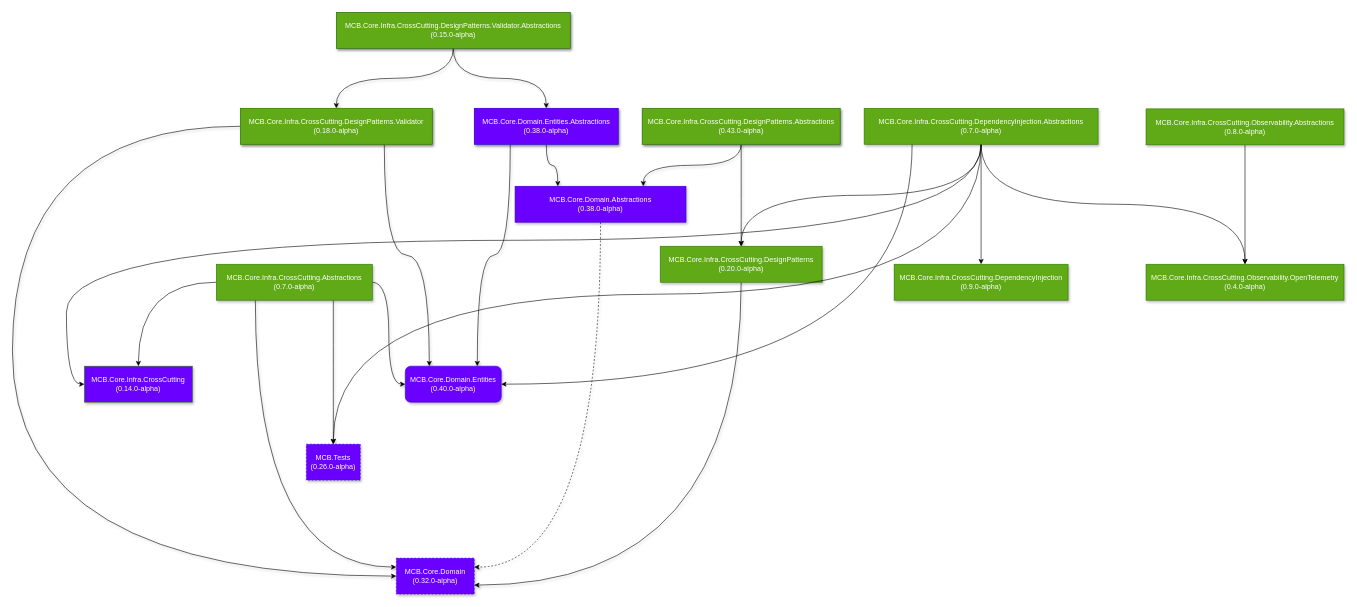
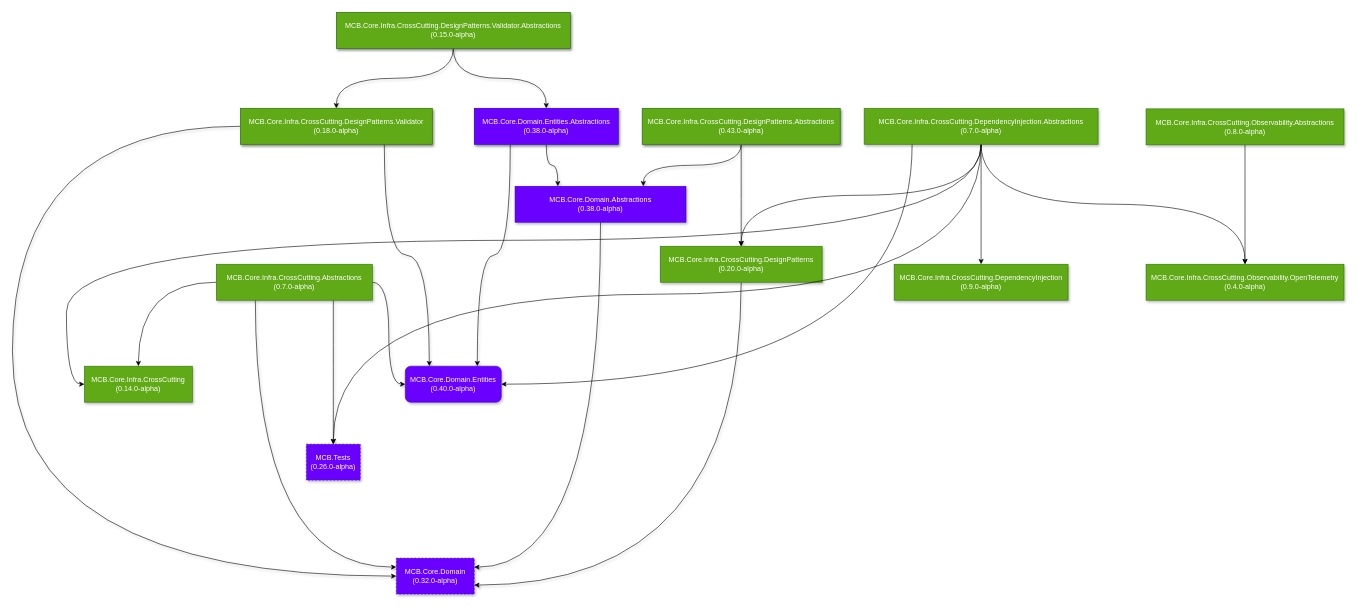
  <mxCell id="0" />
  <mxCell id="1" parent="0" />
  <mxCell id="2" style="edgeStyle=orthogonalEdgeStyle;rounded=0;orthogonalLoop=1;jettySize=auto;html=1;exitX=0.75;exitY=1;exitDx=0;exitDy=0;shadow=1;curved=1;" parent="1" source="6" target="25" edge="1"><mxGeometry relative="1" as="geometry" /></mxCell>
  <mxCell id="3" style="edgeStyle=orthogonalEdgeStyle;rounded=0;orthogonalLoop=1;jettySize=auto;html=1;exitX=0.25;exitY=1;exitDx=0;exitDy=0;entryX=0;entryY=0.25;entryDx=0;entryDy=0;shadow=1;curved=1;" parent="1" source="6" target="23" edge="1"><mxGeometry relative="1" as="geometry" /></mxCell>
  <mxCell id="4" style="edgeStyle=orthogonalEdgeStyle;rounded=0;orthogonalLoop=1;jettySize=auto;html=1;exitX=1;exitY=0.5;exitDx=0;exitDy=0;entryX=0;entryY=0.5;entryDx=0;entryDy=0;shadow=1;curved=1;" parent="1" source="6" target="24" edge="1"><mxGeometry relative="1" as="geometry" /></mxCell>
  <mxCell id="5" style="edgeStyle=orthogonalEdgeStyle;rounded=0;orthogonalLoop=1;jettySize=auto;html=1;curved=1;" parent="1" source="6" target="34" edge="1"><mxGeometry relative="1" as="geometry" /></mxCell>
  <mxCell id="6" value="MCB.Core.Infra.CrossCutting.Abstractions&lt;br&gt;(0.7.0-alpha)" style="rounded=0;whiteSpace=wrap;html=1;shadow=1;fillColor=#60a917;strokeColor=#2D7600;fontColor=#ffffff;" parent="1" vertex="1"><mxGeometry x="360" y="440" width="260" height="60" as="geometry" /></mxCell>
  <mxCell id="7" value="" style="edgeStyle=orthogonalEdgeStyle;rounded=0;orthogonalLoop=1;jettySize=auto;html=1;shadow=1;curved=1;" parent="1" source="9" target="11" edge="1"><mxGeometry relative="1" as="geometry" /></mxCell>
  <mxCell id="8" style="edgeStyle=orthogonalEdgeStyle;rounded=0;orthogonalLoop=1;jettySize=auto;html=1;exitX=0.5;exitY=1;exitDx=0;exitDy=0;entryX=0.75;entryY=0;entryDx=0;entryDy=0;shadow=1;curved=1;" parent="1" source="9" target="22" edge="1"><mxGeometry relative="1" as="geometry" /></mxCell>
  <mxCell id="9" value="MCB.Core.Infra.CrossCutting.DesignPatterns.Abstractions&lt;br&gt;(0.33.0-alpha)" style="rounded=0;whiteSpace=wrap;html=1;shadow=1;fillColor=#dae8fc;strokeColor=#6c8ebf;" parent="1" vertex="1"><mxGeometry x="1070" y="180" width="330" height="60" as="geometry" /></mxCell>
  <mxCell id="10" style="edgeStyle=orthogonalEdgeStyle;rounded=0;orthogonalLoop=1;jettySize=auto;html=1;exitX=0.5;exitY=1;exitDx=0;exitDy=0;entryX=1;entryY=0.75;entryDx=0;entryDy=0;shadow=1;curved=1;" parent="1" source="11" target="23" edge="1"><mxGeometry relative="1" as="geometry" /></mxCell>
  <mxCell id="11" value="MCB.Core.Infra.CrossCutting.DesignPatterns&lt;br&gt;(0.20.0-alpha)" style="rounded=0;whiteSpace=wrap;html=1;shadow=1;fillColor=#60a917;fontColor=#ffffff;strokeColor=#2D7600;" parent="1" vertex="1"><mxGeometry x="1100" y="410" width="270" height="60" as="geometry" /></mxCell>
  <mxCell id="12" style="edgeStyle=orthogonalEdgeStyle;rounded=0;orthogonalLoop=1;jettySize=auto;html=1;exitX=0.5;exitY=1;exitDx=0;exitDy=0;shadow=1;curved=1;" parent="1" source="14" target="17" edge="1"><mxGeometry relative="1" as="geometry" /></mxCell>
  <mxCell id="13" style="edgeStyle=orthogonalEdgeStyle;rounded=0;orthogonalLoop=1;jettySize=auto;html=1;exitX=0.5;exitY=1;exitDx=0;exitDy=0;shadow=1;curved=1;" parent="1" source="14" target="20" edge="1"><mxGeometry relative="1" as="geometry" /></mxCell>
  <mxCell id="14" value="MCB.Core.Infra.CrossCutting.DesignPatterns.Validator.Abstractions&lt;br&gt;(0.13.0-alpha)" style="rounded=0;whiteSpace=wrap;html=1;shadow=1;fillColor=#dae8fc;strokeColor=#6c8ebf;" parent="1" vertex="1"><mxGeometry x="560" y="20" width="390" height="60" as="geometry" /></mxCell>
  <mxCell id="15" style="edgeStyle=orthogonalEdgeStyle;rounded=0;orthogonalLoop=1;jettySize=auto;html=1;exitX=0.75;exitY=1;exitDx=0;exitDy=0;entryX=0.25;entryY=0;entryDx=0;entryDy=0;shadow=1;curved=1;" parent="1" source="17" target="24" edge="1"><mxGeometry relative="1" as="geometry" /></mxCell>
  <mxCell id="16" style="edgeStyle=orthogonalEdgeStyle;rounded=0;orthogonalLoop=1;jettySize=auto;html=1;exitX=0;exitY=0.5;exitDx=0;exitDy=0;entryX=0;entryY=0.5;entryDx=0;entryDy=0;shadow=1;curved=1;" parent="1" source="17" target="23" edge="1"><mxGeometry relative="1" as="geometry"><Array as="points"><mxPoint x="20" y="210" /><mxPoint x="20" y="960" /></Array></mxGeometry></mxCell>
  <mxCell id="17" value="MCB.Core.Infra.CrossCutting.DesignPatterns.Validator&lt;br&gt;(0.16.0-alpha)" style="rounded=0;whiteSpace=wrap;html=1;shadow=1;fillColor=#d5e8d4;strokeColor=#82b366;" parent="1" vertex="1"><mxGeometry x="400" y="180" width="320" height="60" as="geometry" /></mxCell>
  <mxCell id="18" style="edgeStyle=orthogonalEdgeStyle;rounded=0;orthogonalLoop=1;jettySize=auto;html=1;exitX=0.5;exitY=1;exitDx=0;exitDy=0;entryX=0.25;entryY=0;entryDx=0;entryDy=0;shadow=1;curved=1;" parent="1" source="20" target="22" edge="1"><mxGeometry relative="1" as="geometry" /></mxCell>
  <mxCell id="19" style="edgeStyle=orthogonalEdgeStyle;rounded=0;orthogonalLoop=1;jettySize=auto;html=1;exitX=0.25;exitY=1;exitDx=0;exitDy=0;entryX=0.75;entryY=0;entryDx=0;entryDy=0;shadow=1;curved=1;" parent="1" source="20" target="24" edge="1"><mxGeometry relative="1" as="geometry" /></mxCell>
  <mxCell id="20" value="MCB.Core.Domain.Entities.Abstractions&lt;br&gt;(0.27.0-alpha)" style="rounded=0;whiteSpace=wrap;html=1;shadow=1;fillColor=#dae8fc;strokeColor=#6c8ebf;" parent="1" vertex="1"><mxGeometry x="790" y="180" width="240" height="60" as="geometry" /></mxCell>
- <mxCell id="21" style="edgeStyle=orthogonalEdgeStyle;rounded=0;orthogonalLoop=1;jettySize=auto;html=1;exitX=0.5;exitY=1;exitDx=0;exitDy=0;entryX=1;entryY=0.25;entryDx=0;entryDy=0;shadow=1;curved=1;dashed=1;" parent="1" source="22" target="23" edge="1"><mxGeometry relative="1" as="geometry" /></mxCell>
+ <mxCell id="21" style="edgeStyle=orthogonalEdgeStyle;rounded=0;orthogonalLoop=1;jettySize=auto;html=1;exitX=0.5;exitY=1;exitDx=0;exitDy=0;entryX=1;entryY=0.25;entryDx=0;entryDy=0;shadow=1;curved=1;" parent="1" source="22" target="23" edge="1"><mxGeometry relative="1" as="geometry" /></mxCell>
  <mxCell id="22" value="MCB.Core.Domain.Abstractions&lt;br&gt;(0.38.0-alpha)" style="rounded=0;whiteSpace=wrap;html=1;shadow=1;fillColor=#6a00ff;strokeColor=#3700CC;fontColor=#ffffff;" parent="1" vertex="1"><mxGeometry x="858" y="310" width="285" height="60" as="geometry" /></mxCell>
  <mxCell id="23" value="MCB.Core.Domain&lt;br&gt;(0.32.0-alpha)" style="rounded=0;whiteSpace=wrap;html=1;shadow=1;fillColor=#6a00ff;fontColor=#ffffff;strokeColor=#3700CC;dashed=1;" parent="1" vertex="1"><mxGeometry x="660" y="930" width="130" height="60" as="geometry" /></mxCell>
  <mxCell id="24" value="MCB.Core.Domain.Entities&lt;br&gt;(0.40.0-alpha)" style="whiteSpace=wrap;html=1;shadow=1;fillColor=#6a00ff;fontColor=#ffffff;strokeColor=#3700CC;rounded=1;" parent="1" vertex="1"><mxGeometry x="675" y="610" width="160" height="60" as="geometry" /></mxCell>
  <mxCell id="25" value="MCB.Tests&lt;br&gt;(0.26.0-alpha)" style="rounded=0;whiteSpace=wrap;html=1;shadow=1;fillColor=#6a00ff;fontColor=#ffffff;strokeColor=#3700CC;dashed=1;" parent="1" vertex="1"><mxGeometry x="510" y="740" width="90" height="60" as="geometry" /></mxCell>
  <mxCell id="26" style="edgeStyle=orthogonalEdgeStyle;rounded=0;orthogonalLoop=1;jettySize=auto;html=1;exitX=0.5;exitY=1;exitDx=0;exitDy=0;entryX=0.5;entryY=0;entryDx=0;entryDy=0;curved=1;" parent="1" source="32" target="11" edge="1"><mxGeometry relative="1" as="geometry" /></mxCell>
  <mxCell id="27" style="edgeStyle=orthogonalEdgeStyle;rounded=0;orthogonalLoop=1;jettySize=auto;html=1;exitX=0.5;exitY=1;exitDx=0;exitDy=0;entryX=0.5;entryY=0;entryDx=0;entryDy=0;curved=1;" parent="1" source="32" target="33" edge="1"><mxGeometry relative="1" as="geometry" /></mxCell>
  <mxCell id="28" style="edgeStyle=orthogonalEdgeStyle;rounded=0;orthogonalLoop=1;jettySize=auto;html=1;exitX=0.5;exitY=1;exitDx=0;exitDy=0;entryX=0.5;entryY=0;entryDx=0;entryDy=0;curved=1;" parent="1" source="32" target="25" edge="1"><mxGeometry relative="1" as="geometry" /></mxCell>
  <mxCell id="29" style="edgeStyle=orthogonalEdgeStyle;curved=1;rounded=0;orthogonalLoop=1;jettySize=auto;html=1;exitX=0.5;exitY=1;exitDx=0;exitDy=0;" parent="1" source="32" target="34" edge="1"><mxGeometry relative="1" as="geometry"><Array as="points"><mxPoint x="1635" y="400" /><mxPoint x="110" y="400" /><mxPoint x="110" y="640" /></Array></mxGeometry></mxCell>
  <mxCell id="30" style="edgeStyle=orthogonalEdgeStyle;orthogonalLoop=1;jettySize=auto;html=1;entryX=1;entryY=0.5;entryDx=0;entryDy=0;curved=1;" parent="1" source="32" target="24" edge="1"><mxGeometry relative="1" as="geometry"><Array as="points"><mxPoint x="1520" y="640" /></Array></mxGeometry></mxCell>
  <mxCell id="31" style="edgeStyle=orthogonalEdgeStyle;curved=1;orthogonalLoop=1;jettySize=auto;html=1;exitX=0.5;exitY=1;exitDx=0;exitDy=0;entryX=0.5;entryY=0;entryDx=0;entryDy=0;" parent="1" source="32" target="41" edge="1"><mxGeometry relative="1" as="geometry" /></mxCell>
  <mxCell id="32" value="MCB.Core.Infra.CrossCutting.DependencyInjection.Abstractions&lt;br&gt;(0.7.0-alpha)" style="rounded=0;whiteSpace=wrap;html=1;shadow=1;fillColor=#60a917;strokeColor=#2D7600;fontColor=#ffffff;" parent="1" vertex="1"><mxGeometry x="1440" y="180" width="390" height="60" as="geometry" /></mxCell>
  <mxCell id="33" value="MCB.Core.Infra.CrossCutting.DependencyInjection&lt;br&gt;(0.9.0-alpha)" style="rounded=0;whiteSpace=wrap;html=1;shadow=1;fillColor=#60a917;fontColor=#ffffff;strokeColor=#2D7600;" parent="1" vertex="1"><mxGeometry x="1490" y="440" width="290" height="60" as="geometry" /></mxCell>
- <mxCell id="34" value="MCB.Core.Infra.CrossCutting&lt;br&gt;(0.14.0-alpha)" style="rounded=0;whiteSpace=wrap;html=1;shadow=1;fillColor=#6a00ff;strokeColor=#2D7600;fontColor=#ffffff;" parent="1" vertex="1"><mxGeometry x="140" y="610" width="180" height="60" as="geometry" /></mxCell>
+ <mxCell id="34" value="MCB.Core.Infra.CrossCutting&lt;br&gt;(0.14.0-alpha)" style="rounded=0;whiteSpace=wrap;html=1;shadow=1;fillColor=#60a917;strokeColor=#2D7600;fontColor=#ffffff;" parent="1" vertex="1"><mxGeometry x="140" y="610" width="180" height="60" as="geometry" /></mxCell>
  <mxCell id="35" value="MCB.Core.Infra.CrossCutting.DesignPatterns.Validator.Abstractions&lt;br&gt;(0.15.0-alpha)" style="rounded=0;whiteSpace=wrap;html=1;shadow=1;fillColor=#60a917;strokeColor=#2D7600;fontColor=#ffffff;" parent="1" vertex="1"><mxGeometry x="560" y="20" width="390" height="60" as="geometry" /></mxCell>
  <mxCell id="36" value="MCB.Core.Infra.CrossCutting.DesignPatterns.Validator&lt;br&gt;(0.18.0-alpha)" style="rounded=0;whiteSpace=wrap;html=1;shadow=1;fillColor=#60a917;strokeColor=#2D7600;fontColor=#ffffff;" parent="1" vertex="1"><mxGeometry x="400" y="180" width="320" height="60" as="geometry" /></mxCell>
  <mxCell id="37" value="MCB.Core.Domain.Entities.Abstractions&lt;br&gt;(0.38.0-alpha)" style="rounded=0;whiteSpace=wrap;html=1;shadow=1;fillColor=#6a00ff;strokeColor=#3700CC;fontColor=#ffffff;" parent="1" vertex="1"><mxGeometry x="790" y="180" width="240" height="60" as="geometry" /></mxCell>
  <mxCell id="38" value="MCB.Core.Infra.CrossCutting.DesignPatterns.Abstractions&lt;br&gt;(0.43.0-alpha)" style="rounded=0;whiteSpace=wrap;html=1;shadow=1;fillColor=#60a917;strokeColor=#2D7600;fontColor=#ffffff;" parent="1" vertex="1"><mxGeometry x="1070" y="180" width="330" height="60" as="geometry" /></mxCell>
  <mxCell id="39" style="edgeStyle=orthogonalEdgeStyle;curved=1;orthogonalLoop=1;jettySize=auto;html=1;" parent="1" source="40" target="41" edge="1"><mxGeometry relative="1" as="geometry" /></mxCell>
  <mxCell id="40" value="MCB.Core.Infra.CrossCutting.Observability.Abstractions&lt;br&gt;(0.8.0-alpha)" style="rounded=0;whiteSpace=wrap;html=1;shadow=1;fillColor=#60a917;fontColor=#ffffff;strokeColor=#2D7600;" parent="1" vertex="1"><mxGeometry x="1910" y="181" width="330" height="60" as="geometry" /></mxCell>
  <mxCell id="41" value="MCB.Core.Infra.CrossCutting.Observability.OpenTelemetry&lt;br&gt;(0.4.0-alpha)" style="rounded=0;whiteSpace=wrap;html=1;shadow=1;fillColor=#60a917;fontColor=#ffffff;strokeColor=#2D7600;" parent="1" vertex="1"><mxGeometry x="1910" y="440" width="330" height="60" as="geometry" /></mxCell>
